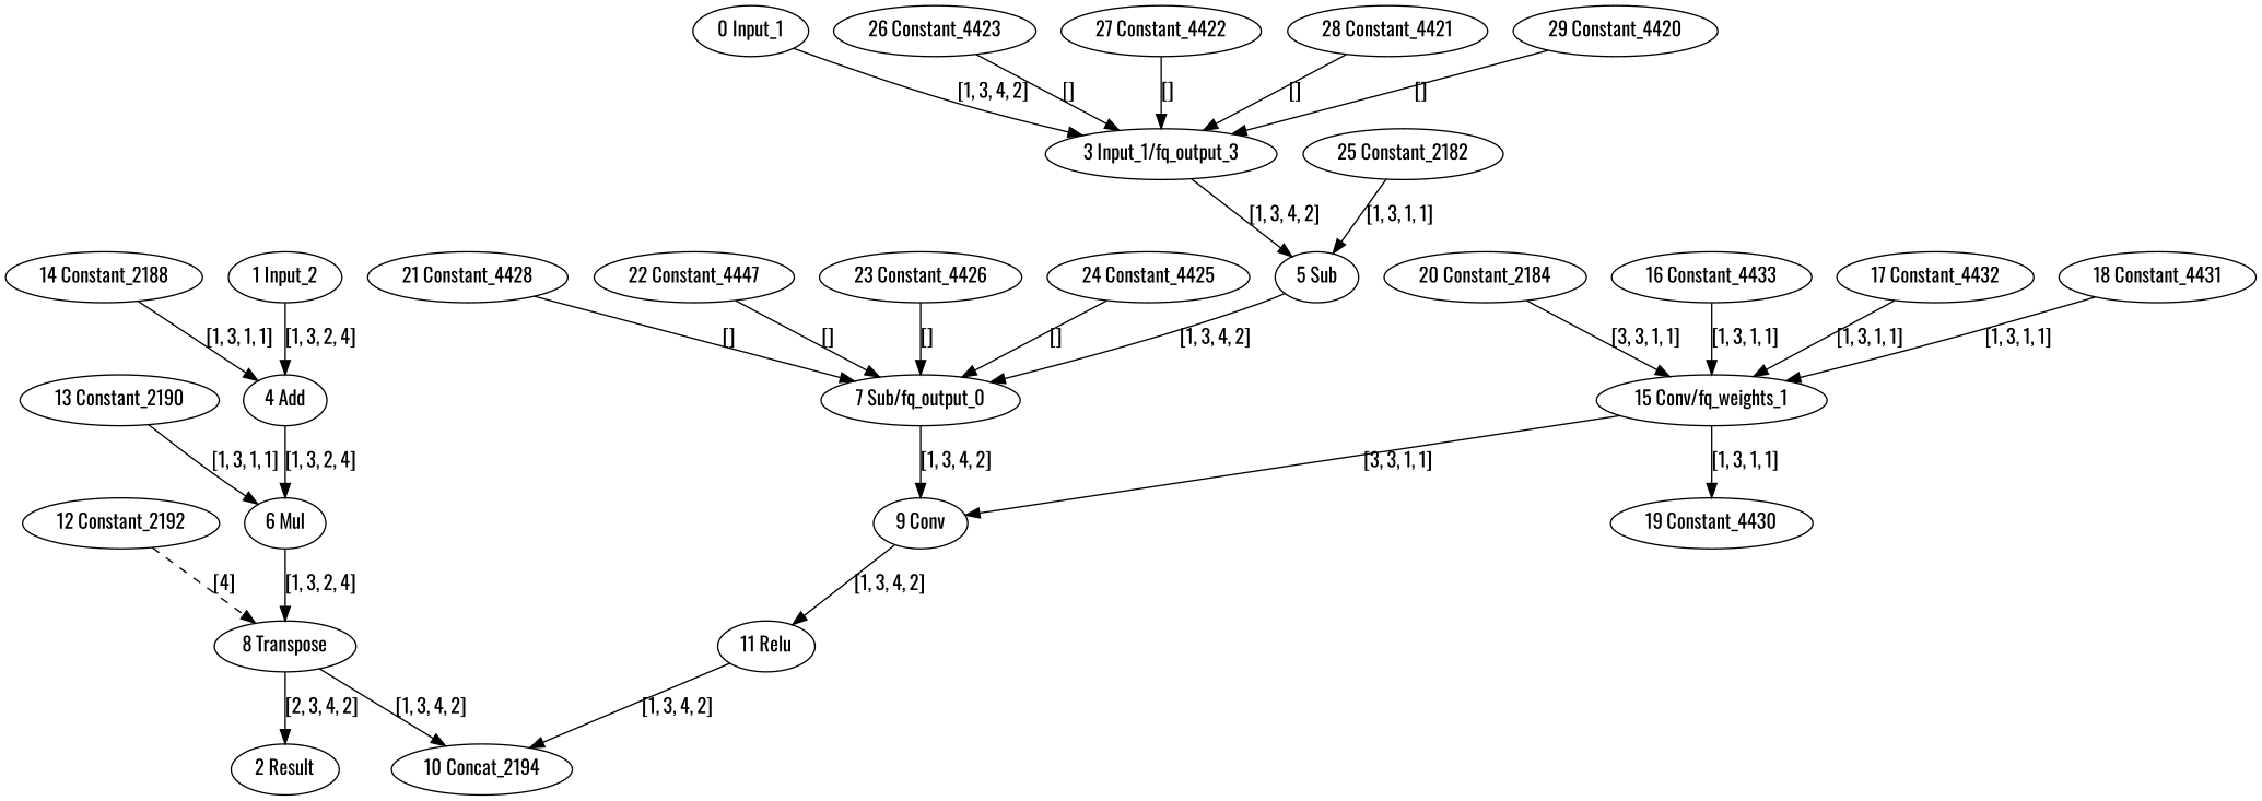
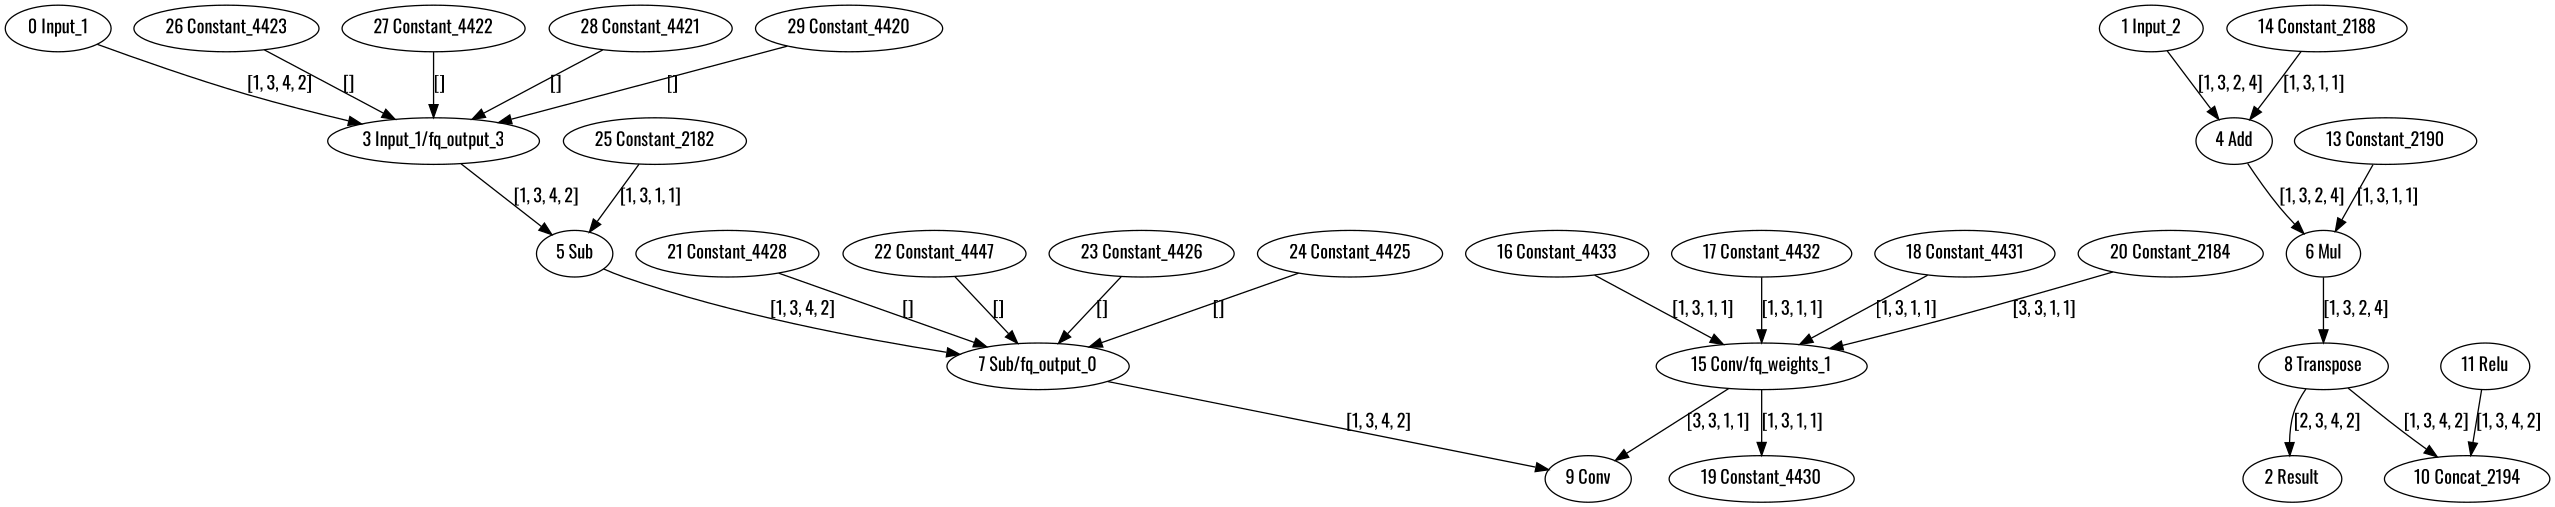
  strict digraph {
    fontname=Oswald
    node [fontname=Oswald type=Constant]
    edge [fontname=Oswald style=solid]
    "0 Input_1" [type=nncf_model_input]
    n2 [label="3 Input_1/fq_output_3" type=FakeQuantize]
    "5 Sub" [type=Subtract]
    "1 Input_2" [type=nncf_model_input]
    "4 Add" [type=Add]
    "6 Mul" [type=Multiply]
    "2 Result" [type=nncf_model_output]
    "7 Sub/fq_output_0" [type=FakeQuantize]
    "8 Transpose" [type=Transpose]
    "9 Conv" [type=Convolution]
    "10 Concat_2194" [type=Concat]
    "11 Relu" [type=Relu]
-   "12 Constant_2192"
    "13 Constant_2190"
    "14 Constant_2188"
    "15 Conv/fq_weights_1" [type=FakeQuantize]
    "19 Constant_4430"
    "16 Constant_4433"
    "17 Constant_4432"
    "18 Constant_4431"
    "20 Constant_2184"
    "21 Constant_4428"
    n23 [label="22 Constant_4447"]
    "23 Constant_4426"
    "24 Constant_4425"
    "25 Constant_2182"
    "26 Constant_4423"
    "27 Constant_4422"
    "28 Constant_4421"
    "29 Constant_4420"
    "0 Input_1" -> n2 [label="[1, 3, 4, 2]"]
    n2 -> "5 Sub" [label="[1, 3, 4, 2]"]
    "5 Sub" -> "7 Sub/fq_output_0" [label="[1, 3, 4, 2]"]
    "1 Input_2" -> "4 Add" [label="[1, 3, 2, 4]"]
    "4 Add" -> "6 Mul" [label="[1, 3, 2, 4]"]
    "6 Mul" -> "8 Transpose" [label="[1, 3, 2, 4]"]
    "7 Sub/fq_output_0" -> "9 Conv" [label="[1, 3, 4, 2]"]
    "8 Transpose" -> "2 Result" [label="[2, 3, 4, 2]"]
    "8 Transpose" -> "10 Concat_2194" [label="[1, 3, 4, 2]"]
-   "9 Conv" -> "11 Relu" [label="[1, 3, 4, 2]"]
    "11 Relu" -> "10 Concat_2194" [label="[1, 3, 4, 2]"]
-   "12 Constant_2192" -> "8 Transpose" [label="[4]" style=dashed]
    "13 Constant_2190" -> "6 Mul" [label="[1, 3, 1, 1]"]
    "14 Constant_2188" -> "4 Add" [label="[1, 3, 1, 1]"]
    "15 Conv/fq_weights_1" -> "9 Conv" [label="[3, 3, 1, 1]"]
    "15 Conv/fq_weights_1" -> "19 Constant_4430" [label="[1, 3, 1, 1]"]
    "16 Constant_4433" -> "15 Conv/fq_weights_1" [label="[1, 3, 1, 1]"]
    "17 Constant_4432" -> "15 Conv/fq_weights_1" [label="[1, 3, 1, 1]"]
    "18 Constant_4431" -> "15 Conv/fq_weights_1" [label="[1, 3, 1, 1]"]
    "20 Constant_2184" -> "15 Conv/fq_weights_1" [label="[3, 3, 1, 1]"]
    "21 Constant_4428" -> "7 Sub/fq_output_0" [label="[]"]
    n23 -> "7 Sub/fq_output_0" [label="[]"]
    "23 Constant_4426" -> "7 Sub/fq_output_0" [label="[]"]
    "24 Constant_4425" -> "7 Sub/fq_output_0" [label="[]"]
    "25 Constant_2182" -> "5 Sub" [label="[1, 3, 1, 1]"]
    "26 Constant_4423" -> n2 [label="[]"]
    "27 Constant_4422" -> n2 [label="[]"]
    "28 Constant_4421" -> n2 [label="[]"]
    "29 Constant_4420" -> n2 [label="[]"]
  }
